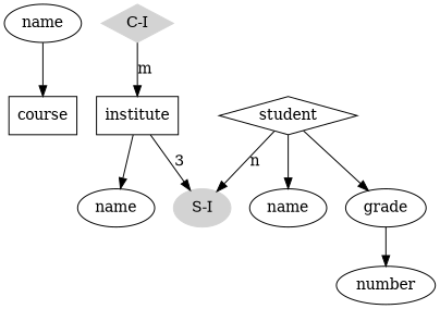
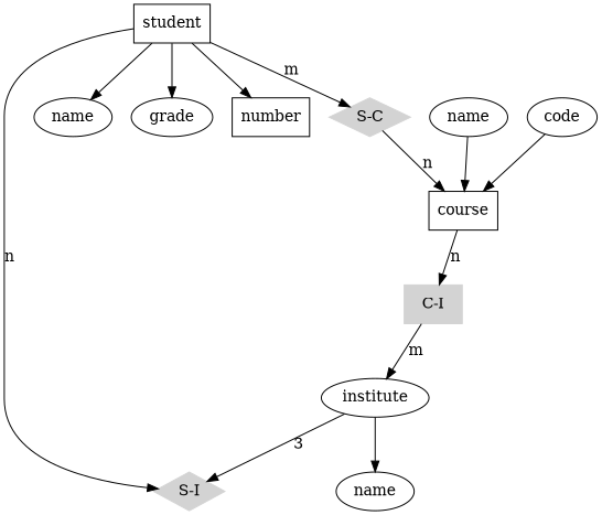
  digraph {
    node [shape=ellipse]
    n1 [label=course shape=box]
-   n2 [color=lightgrey label="C-I" shape=diamond style=filled]
-   n3 [label=institute shape=box]
+   n2 [color=lightgrey label="C-I" shape=box style=filled]
+   n3 [label=institute]
    n4 [label=name]
-   n5 [color=lightgrey label="S-I" style=filled]
-   n6 [label=student shape=diamond]
+   n5 [color=lightgrey label="S-I" shape=diamond style=filled]
+   n6 [label=student shape=box]
    n7 [label=name]
    n8 [label=grade]
-   n9 [label=number]
+   n9 [label=number shape=box]
+   n10 [color=lightgrey label="S-C" shape=diamond style=filled]
    n11 [label=name]
+   n12 [label=code]
+   n1 -> n2 [label=n]
    n2 -> n3 [label=m]
    n3 -> n4
    n3 -> n5 [label=3]
    n6 -> n5 [label=n]
    n6 -> n7
    n6 -> n8
-   n8 -> n9
+   n6 -> n9
+   n6 -> n10 [label=m]
+   n10 -> n1 [label=n]
    n11 -> n1
+   n12 -> n1
  }
